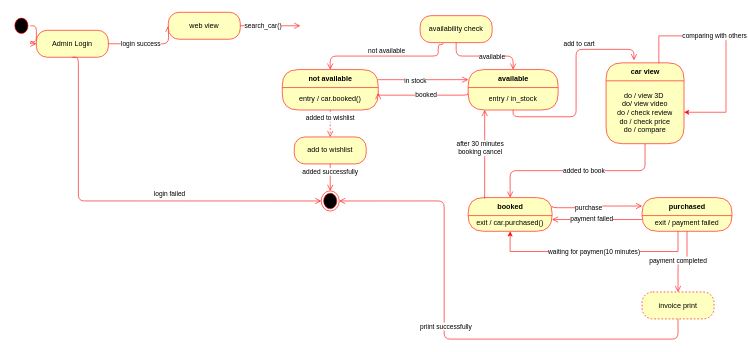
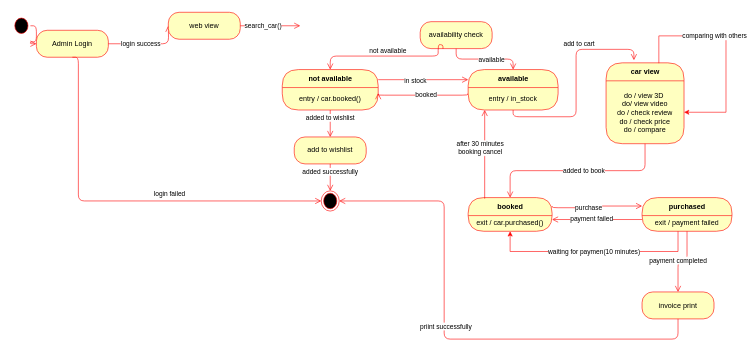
  <mxCell id="0" />
  <mxCell id="1" parent="0" />
  <mxCell id="2" value="" style="group" parent="1" vertex="1" connectable="0"><mxGeometry x="20" y="20" width="1200" height="545" as="geometry" /></mxCell>
  <mxCell id="3" value="" style="ellipse;html=1;shape=startState;fillColor=#000000;strokeColor=#ff0000;" parent="2" vertex="1"><mxGeometry y="5.619" width="30" height="33.711" as="geometry" /></mxCell>
  <mxCell id="4" value="" style="edgeStyle=orthogonalEdgeStyle;html=1;verticalAlign=bottom;endArrow=open;endSize=8;strokeColor=#ff0000;entryX=0;entryY=0.5;entryDx=0;entryDy=0;" parent="2" source="3" target="5" edge="1"><mxGeometry relative="1" as="geometry"><mxPoint x="15" y="106.753" as="targetPoint" /></mxGeometry></mxCell>
  <mxCell id="5" value="Admin Login" style="rounded=1;whiteSpace=wrap;html=1;arcSize=40;fontColor=#000000;fillColor=#ffffc0;strokeColor=#ff0000;" parent="2" vertex="1"><mxGeometry x="40" y="30" width="120" height="44.948" as="geometry" /></mxCell>
  <mxCell id="6" value="" style="edgeStyle=orthogonalEdgeStyle;html=1;verticalAlign=bottom;endArrow=open;endSize=8;strokeColor=#ff0000;" parent="2" source="5" edge="1"><mxGeometry relative="1" as="geometry"><mxPoint x="260" y="22.474" as="targetPoint" /></mxGeometry></mxCell>
  <mxCell id="7" value="login success" style="edgeLabel;html=1;align=center;verticalAlign=middle;resizable=0;points=[];" parent="6" vertex="1" connectable="0"><mxGeometry x="-0.389" y="1" relative="1" as="geometry"><mxPoint x="13" y="1" as="offset" /></mxGeometry></mxCell>
  <mxCell id="8" value="" style="edgeStyle=orthogonalEdgeStyle;html=1;align=left;verticalAlign=bottom;endArrow=open;endSize=8;strokeColor=#ff0000;exitX=0.5;exitY=1;exitDx=0;exitDy=0;entryX=0;entryY=0.5;entryDx=0;entryDy=0;" parent="2" source="5" target="23" edge="1"><mxGeometry x="-1" relative="1" as="geometry"><mxPoint x="110" y="95.515" as="targetPoint" /><mxPoint x="380" y="84.278" as="sourcePoint" /><Array as="points"><mxPoint x="110" y="314.639" /></Array></mxGeometry></mxCell>
  <mxCell id="9" value="login failed" style="edgeLabel;html=1;align=center;verticalAlign=middle;resizable=0;points=[];" parent="8" vertex="1" connectable="0"><mxGeometry x="0.227" y="1" relative="1" as="geometry"><mxPoint x="-1" y="-11" as="offset" /></mxGeometry></mxCell>
  <mxCell id="10" value="web view" style="rounded=1;whiteSpace=wrap;html=1;arcSize=40;fontColor=#000000;fillColor=#ffffc0;strokeColor=#ff0000;" parent="2" vertex="1"><mxGeometry x="260" width="120" height="44.948" as="geometry" /></mxCell>
  <mxCell id="11" value="" style="edgeStyle=orthogonalEdgeStyle;html=1;verticalAlign=bottom;endArrow=open;endSize=8;strokeColor=#ff0000;" parent="2" source="10" edge="1"><mxGeometry relative="1" as="geometry"><mxPoint x="480" y="22.474" as="targetPoint" /></mxGeometry></mxCell>
  <mxCell id="12" value="search_car()" style="edgeLabel;html=1;align=center;verticalAlign=middle;resizable=0;points=[];" parent="11" vertex="1" connectable="0"><mxGeometry x="-0.27" relative="1" as="geometry"><mxPoint as="offset" /></mxGeometry></mxCell>
  <mxCell id="13" value="not available" style="swimlane;html=1;fontStyle=1;align=center;verticalAlign=middle;childLayout=stackLayout;horizontal=1;startSize=30;horizontalStack=0;resizeParent=0;resizeLast=1;container=0;fontColor=#000000;collapsible=0;rounded=1;arcSize=30;strokeColor=#ff0000;fillColor=#ffffc0;swimlaneFillColor=#ffffc0;dropTarget=0;" parent="2" vertex="1"><mxGeometry x="450" y="95.515" width="160" height="67.423" as="geometry" /></mxCell>
  <mxCell id="14" value="entry / car.booked()" style="text;html=1;strokeColor=none;fillColor=none;align=center;verticalAlign=middle;spacingLeft=4;spacingRight=4;whiteSpace=wrap;overflow=hidden;rotatable=0;fontColor=#000000;" parent="13" vertex="1"><mxGeometry y="30" width="160" height="37.423" as="geometry" /></mxCell>
  <mxCell id="15" value="" style="edgeStyle=orthogonalEdgeStyle;html=1;verticalAlign=bottom;endArrow=open;endSize=8;strokeColor=#ff0000;" parent="2" source="17" edge="1"><mxGeometry relative="1" as="geometry"><mxPoint x="760" y="151.701" as="targetPoint" /><mxPoint x="620" y="134.845" as="sourcePoint" /><Array as="points"><mxPoint x="870" y="134.845" /><mxPoint x="870" y="134.845" /></Array></mxGeometry></mxCell>
  <mxCell id="16" value="booked" style="edgeStyle=orthogonalEdgeStyle;html=1;verticalAlign=bottom;endArrow=open;endSize=8;strokeColor=#ff0000;entryX=1;entryY=0.25;entryDx=0;entryDy=0;exitX=0;exitY=0.25;exitDx=0;exitDy=0;" parent="2" source="18" target="14" edge="1"><mxGeometry x="-0.067" y="8" relative="1" as="geometry"><mxPoint x="545" y="353.969" as="targetPoint" /><mxPoint x="545" y="286.546" as="sourcePoint" /><Array as="points"><mxPoint x="690" y="138.216" /><mxPoint x="690" y="138.216" /></Array><mxPoint as="offset" /></mxGeometry></mxCell>
  <mxCell id="17" value="available" style="swimlane;html=1;fontStyle=1;align=center;verticalAlign=middle;childLayout=stackLayout;horizontal=1;startSize=30;horizontalStack=0;resizeParent=0;resizeLast=1;container=0;fontColor=#000000;collapsible=0;rounded=1;arcSize=30;strokeColor=#ff0000;fillColor=#ffffc0;swimlaneFillColor=#ffffc0;dropTarget=0;" parent="2" vertex="1"><mxGeometry x="760" y="95.515" width="150" height="67.423" as="geometry" /></mxCell>
  <mxCell id="18" value="entry / in_stock" style="text;html=1;strokeColor=none;fillColor=none;align=center;verticalAlign=middle;spacingLeft=4;spacingRight=4;whiteSpace=wrap;overflow=hidden;rotatable=0;fontColor=#000000;" parent="17" vertex="1"><mxGeometry y="30" width="150" height="37.423" as="geometry" /></mxCell>
  <mxCell id="19" value="" style="edgeStyle=orthogonalEdgeStyle;html=1;verticalAlign=bottom;endArrow=open;endSize=8;strokeColor=#ff0000;entryX=0;entryY=0.25;entryDx=0;entryDy=0;exitX=1;exitY=0.25;exitDx=0;exitDy=0;" parent="2" source="13" target="17" edge="1"><mxGeometry relative="1" as="geometry"><mxPoint x="950" y="134.845" as="targetPoint" /><mxPoint x="620" y="134.845" as="sourcePoint" /><Array as="points" /></mxGeometry></mxCell>
  <mxCell id="20" value="in stock" style="edgeLabel;html=1;align=center;verticalAlign=middle;resizable=0;points=[];" parent="19" vertex="1" connectable="0"><mxGeometry x="-0.189" y="-1" relative="1" as="geometry"><mxPoint as="offset" /></mxGeometry></mxCell>
  <mxCell id="21" value="add to wishlist" style="rounded=1;whiteSpace=wrap;html=1;arcSize=40;fontColor=#000000;fillColor=#ffffc0;strokeColor=#ff0000;" parent="2" vertex="1"><mxGeometry x="470" y="207.887" width="120" height="44.948" as="geometry" /></mxCell>
- <mxCell id="22" value="added to wishlist" style="edgeStyle=orthogonalEdgeStyle;html=1;verticalAlign=bottom;endArrow=open;endSize=8;strokeColor=#ff0000;exitX=0.5;exitY=1;exitDx=0;exitDy=0;dashed=1;" parent="2" source="14" target="21" edge="1"><mxGeometry relative="1" as="geometry"><mxPoint x="540" y="284.299" as="targetPoint" /><mxPoint as="offset" /></mxGeometry></mxCell>
+ <mxCell id="22" value="added to wishlist" style="edgeStyle=orthogonalEdgeStyle;html=1;verticalAlign=bottom;endArrow=open;endSize=8;strokeColor=#ff0000;exitX=0.5;exitY=1;exitDx=0;exitDy=0;" parent="2" source="14" target="21" edge="1"><mxGeometry relative="1" as="geometry"><mxPoint x="540" y="284.299" as="targetPoint" /><mxPoint as="offset" /></mxGeometry></mxCell>
  <mxCell id="23" value="" style="ellipse;html=1;shape=endState;fillColor=#000000;strokeColor=#ff0000;" parent="2" vertex="1"><mxGeometry x="515" y="297.784" width="30" height="33.711" as="geometry" /></mxCell>
  <mxCell id="24" value="added successfully" style="edgeStyle=orthogonalEdgeStyle;html=1;verticalAlign=bottom;endArrow=open;endSize=8;strokeColor=#ff0000;exitX=0.5;exitY=1;exitDx=0;exitDy=0;entryX=0.5;entryY=0;entryDx=0;entryDy=0;" parent="2" source="21" target="23" edge="1"><mxGeometry relative="1" as="geometry"><mxPoint x="550" y="129.227" as="targetPoint" /><mxPoint x="550" y="56.186" as="sourcePoint" /></mxGeometry></mxCell>
  <mxCell id="25" value="add to cart" style="edgeStyle=orthogonalEdgeStyle;html=1;verticalAlign=bottom;endArrow=open;endSize=8;strokeColor=#ff0000;exitX=0.5;exitY=1;exitDx=0;exitDy=0;entryX=0.357;entryY=-0.033;entryDx=0;entryDy=0;entryPerimeter=0;" parent="2" source="18" target="37" edge="1"><mxGeometry x="0.364" relative="1" as="geometry"><mxPoint x="840" y="207.887" as="targetPoint" /><mxPoint x="540" y="264.072" as="sourcePoint" /><Array as="points"><mxPoint x="835" y="174.175" /><mxPoint x="940" y="174.175" /><mxPoint x="940" y="61.804" /><mxPoint x="1036" y="61.804" /></Array><mxPoint as="offset" /></mxGeometry></mxCell>
  <mxCell id="26" value="booked" style="swimlane;html=1;fontStyle=1;align=center;verticalAlign=middle;childLayout=stackLayout;horizontal=1;startSize=30;horizontalStack=0;resizeParent=0;resizeLast=1;container=0;fontColor=#000000;collapsible=0;rounded=1;arcSize=30;strokeColor=#ff0000;fillColor=#ffffc0;swimlaneFillColor=#ffffc0;dropTarget=0;" parent="2" vertex="1"><mxGeometry x="760" y="309.021" width="140" height="56.186" as="geometry" /></mxCell>
  <mxCell id="27" value="exit / car.purchased()" style="text;html=1;strokeColor=none;fillColor=none;align=center;verticalAlign=middle;spacingLeft=4;spacingRight=4;whiteSpace=wrap;overflow=hidden;rotatable=0;fontColor=#000000;" parent="26" vertex="1"><mxGeometry y="30" width="140" height="26.186" as="geometry" /></mxCell>
  <mxCell id="28" value="purchased" style="swimlane;html=1;fontStyle=1;align=center;verticalAlign=middle;childLayout=stackLayout;horizontal=1;startSize=30;horizontalStack=0;resizeParent=0;resizeLast=1;container=0;fontColor=#000000;collapsible=0;rounded=1;arcSize=30;strokeColor=#ff0000;fillColor=#ffffc0;swimlaneFillColor=#ffffc0;dropTarget=0;" parent="2" vertex="1"><mxGeometry x="1050" y="309.021" width="150" height="56.186" as="geometry" /></mxCell>
  <mxCell id="29" value="exit / payment failed" style="text;html=1;strokeColor=none;fillColor=none;align=center;verticalAlign=middle;spacingLeft=4;spacingRight=4;whiteSpace=wrap;overflow=hidden;rotatable=0;fontColor=#000000;" parent="28" vertex="1"><mxGeometry y="30" width="150" height="26.186" as="geometry" /></mxCell>
  <mxCell id="30" value="" style="edgeStyle=orthogonalEdgeStyle;html=1;verticalAlign=bottom;endArrow=open;endSize=8;strokeColor=#ff0000;entryX=0;entryY=0.25;entryDx=0;entryDy=0;exitX=1;exitY=0.25;exitDx=0;exitDy=0;" parent="2" source="26" target="28" edge="1"><mxGeometry relative="1" as="geometry"><mxPoint x="770" y="123.608" as="targetPoint" /><mxPoint x="620" y="123.608" as="sourcePoint" /><Array as="points"><mxPoint x="900" y="325.876" /><mxPoint x="970" y="325.876" /><mxPoint x="970" y="323.629" /></Array></mxGeometry></mxCell>
  <mxCell id="31" value="purchase" style="edgeLabel;html=1;align=center;verticalAlign=middle;resizable=0;points=[];" parent="30" vertex="1" connectable="0"><mxGeometry x="-0.189" y="-1" relative="1" as="geometry"><mxPoint as="offset" /></mxGeometry></mxCell>
  <mxCell id="32" value="" style="edgeStyle=orthogonalEdgeStyle;html=1;verticalAlign=bottom;endArrow=open;endSize=8;strokeColor=#ff0000;entryX=1;entryY=0.25;entryDx=0;entryDy=0;exitX=0;exitY=0.25;exitDx=0;exitDy=0;exitPerimeter=0;" parent="2" source="29" target="27" edge="1"><mxGeometry relative="1" as="geometry"><mxPoint x="620" y="148.892" as="targetPoint" /><mxPoint x="770" y="148.892" as="sourcePoint" /><Array as="points" /></mxGeometry></mxCell>
  <mxCell id="33" value="payment failed" style="edgeLabel;html=1;align=center;verticalAlign=middle;resizable=0;points=[];" parent="32" vertex="1" connectable="0"><mxGeometry x="0.222" y="-1" relative="1" as="geometry"><mxPoint x="7" as="offset" /></mxGeometry></mxCell>
  <mxCell id="34" value="waiting for paymen(10 minutes)" style="edgeStyle=orthogonalEdgeStyle;rounded=0;orthogonalLoop=1;jettySize=auto;html=1;entryX=0.5;entryY=1;entryDx=0;entryDy=0;strokeColor=#FF0000;" parent="2" source="29" target="27" edge="1"><mxGeometry relative="1" as="geometry"><Array as="points"><mxPoint x="1110" y="398.918" /><mxPoint x="830" y="398.918" /></Array></mxGeometry></mxCell>
- <mxCell id="35" value="invoice print" style="rounded=1;whiteSpace=wrap;html=1;arcSize=40;fontColor=#000000;fillColor=#ffffc0;strokeColor=#ff0000;dashed=1;" parent="2" vertex="1"><mxGeometry x="1050" y="466.34" width="120" height="44.948" as="geometry" /></mxCell>
+ <mxCell id="35" value="invoice print" style="rounded=1;whiteSpace=wrap;html=1;arcSize=40;fontColor=#000000;fillColor=#ffffc0;strokeColor=#ff0000;" parent="2" vertex="1"><mxGeometry x="1050" y="466.34" width="120" height="44.948" as="geometry" /></mxCell>
  <mxCell id="36" value="payment completed" style="edgeStyle=orthogonalEdgeStyle;html=1;verticalAlign=bottom;endArrow=open;endSize=8;strokeColor=#ff0000;exitX=0.5;exitY=1;exitDx=0;exitDy=0;entryX=0.5;entryY=0;entryDx=0;entryDy=0;" parent="2" source="29" target="35" edge="1"><mxGeometry x="0.25" relative="1" as="geometry"><mxPoint x="1120" y="567.474" as="sourcePoint" /><mxPoint as="offset" /></mxGeometry></mxCell>
  <mxCell id="37" value="car view" style="swimlane;html=1;fontStyle=1;align=center;verticalAlign=middle;childLayout=stackLayout;horizontal=1;startSize=30;horizontalStack=0;resizeParent=0;resizeLast=1;container=0;fontColor=#000000;collapsible=0;rounded=1;arcSize=30;strokeColor=#ff0000;fillColor=#ffffc0;swimlaneFillColor=#ffffc0;dropTarget=0;" parent="2" vertex="1"><mxGeometry x="990" y="84.278" width="130" height="134.845" as="geometry" /></mxCell>
  <mxCell id="38" value="do / view 3D&amp;nbsp;&lt;br&gt;do/ view video&lt;br&gt;do / check review&lt;br&gt;do / check price&lt;br&gt;do / compare" style="text;html=1;strokeColor=none;fillColor=none;align=center;verticalAlign=middle;spacingLeft=4;spacingRight=4;whiteSpace=wrap;overflow=hidden;rotatable=0;fontColor=#000000;" parent="37" vertex="1"><mxGeometry y="30" width="130" height="104.845" as="geometry" /></mxCell>
  <mxCell id="39" style="edgeStyle=orthogonalEdgeStyle;rounded=0;orthogonalLoop=1;jettySize=auto;html=1;entryX=1;entryY=0.5;entryDx=0;entryDy=0;exitX=0.677;exitY=0.005;exitDx=0;exitDy=0;exitPerimeter=0;strokeColor=#FF0A0A;" parent="37" source="37" target="38" edge="1"><mxGeometry relative="1" as="geometry"><mxPoint x="320" y="67.423" as="targetPoint" /><Array as="points"><mxPoint x="88" y="-45" /><mxPoint x="200" y="-45" /><mxPoint x="200" y="82" /></Array></mxGeometry></mxCell>
  <mxCell id="40" value="comparing with others" style="edgeLabel;html=1;align=center;verticalAlign=middle;resizable=0;points=[];" parent="39" vertex="1" connectable="0"><mxGeometry x="-0.225" relative="1" as="geometry"><mxPoint as="offset" /></mxGeometry></mxCell>
  <mxCell id="41" value="" style="edgeStyle=orthogonalEdgeStyle;html=1;verticalAlign=bottom;endArrow=open;endSize=8;strokeColor=#ff0000;entryX=1;entryY=0.5;entryDx=0;entryDy=0;exitX=0.5;exitY=1;exitDx=0;exitDy=0;" parent="2" source="35" target="23" edge="1"><mxGeometry relative="1" as="geometry"><mxPoint x="840" y="320.258" as="targetPoint" /><mxPoint x="1170" y="219.124" as="sourcePoint" /><Array as="points"><mxPoint x="1110" y="545" /><mxPoint x="720" y="545" /><mxPoint x="720" y="314.639" /></Array></mxGeometry></mxCell>
  <mxCell id="42" value="priint successfully" style="edgeLabel;html=1;align=center;verticalAlign=middle;resizable=0;points=[];" parent="41" vertex="1" connectable="0"><mxGeometry x="0.073" y="-2" relative="1" as="geometry"><mxPoint as="offset" /></mxGeometry></mxCell>
  <mxCell id="43" value="" style="edgeStyle=orthogonalEdgeStyle;html=1;verticalAlign=bottom;endArrow=open;endSize=8;strokeColor=#ff0000;entryX=0.5;entryY=0;entryDx=0;entryDy=0;exitX=0.5;exitY=1;exitDx=0;exitDy=0;" parent="2" source="38" target="26" edge="1"><mxGeometry relative="1" as="geometry"><mxPoint x="840" y="320.258" as="targetPoint" /><mxPoint x="840" y="252.835" as="sourcePoint" /></mxGeometry></mxCell>
  <mxCell id="44" value="added to book" style="edgeLabel;html=1;align=center;verticalAlign=middle;resizable=0;points=[];" parent="43" vertex="1" connectable="0"><mxGeometry x="-0.066" y="-1" relative="1" as="geometry"><mxPoint as="offset" /></mxGeometry></mxCell>
  <mxCell id="45" value="after 30 minutes &lt;br&gt;booking cancel" style="edgeStyle=orthogonalEdgeStyle;html=1;verticalAlign=bottom;endArrow=open;endSize=8;strokeColor=#ff0000;exitX=0.197;exitY=0.032;exitDx=0;exitDy=0;exitPerimeter=0;" parent="2" source="26" target="18" edge="1"><mxGeometry x="-0.067" y="8" relative="1" as="geometry"><mxPoint x="620" y="148.892" as="targetPoint" /><mxPoint x="770" y="148.892" as="sourcePoint" /><Array as="points"><mxPoint x="788" y="230.361" /><mxPoint x="788" y="230.361" /></Array><mxPoint as="offset" /></mxGeometry></mxCell>
- <mxCell id="46" value="availability check" style="rounded=1;whiteSpace=wrap;html=1;arcSize=40;fontColor=#000000;fillColor=#ffffc0;strokeColor=#ff0000;" parent="2" vertex="1"><mxGeometry x="680" y="5.619" width="120" height="44.948" as="geometry" /></mxCell>
+ <mxCell id="46" value="availability check" style="rounded=1;whiteSpace=wrap;html=1;arcSize=40;fontColor=#000000;fillColor=#ffffc0;strokeColor=#ff0000;" parent="2" vertex="1"><mxGeometry x="680" y="15.619" width="120" height="44.948" as="geometry" /></mxCell>
  <mxCell id="47" value="" style="edgeStyle=orthogonalEdgeStyle;html=1;verticalAlign=bottom;endArrow=open;endSize=8;strokeColor=#ff0000;entryX=0.5;entryY=0;entryDx=0;entryDy=0;" parent="2" source="46" target="17" edge="1"><mxGeometry relative="1" as="geometry"><mxPoint x="740" y="117.99" as="targetPoint" /></mxGeometry></mxCell>
  <mxCell id="48" value="available" style="edgeLabel;html=1;align=center;verticalAlign=middle;resizable=0;points=[];" parent="47" vertex="1" connectable="0"><mxGeometry x="0.167" relative="1" as="geometry"><mxPoint as="offset" /></mxGeometry></mxCell>
  <mxCell id="49" value="not available" style="edgeStyle=orthogonalEdgeStyle;html=1;verticalAlign=bottom;endArrow=open;endSize=8;strokeColor=#ff0000;entryX=0.5;entryY=0;entryDx=0;entryDy=0;exitX=0.317;exitY=1.01;exitDx=0;exitDy=0;exitPerimeter=0;" parent="2" source="46" target="13" edge="1"><mxGeometry relative="1" as="geometry"><mxPoint x="845" y="106.753" as="targetPoint" /><mxPoint x="750" y="61.804" as="sourcePoint" /><Array as="points"><mxPoint x="718" y="53.938" /><mxPoint x="710" y="53.938" /><mxPoint x="710" y="73.041" /><mxPoint x="530" y="73.041" /></Array></mxGeometry></mxCell>
